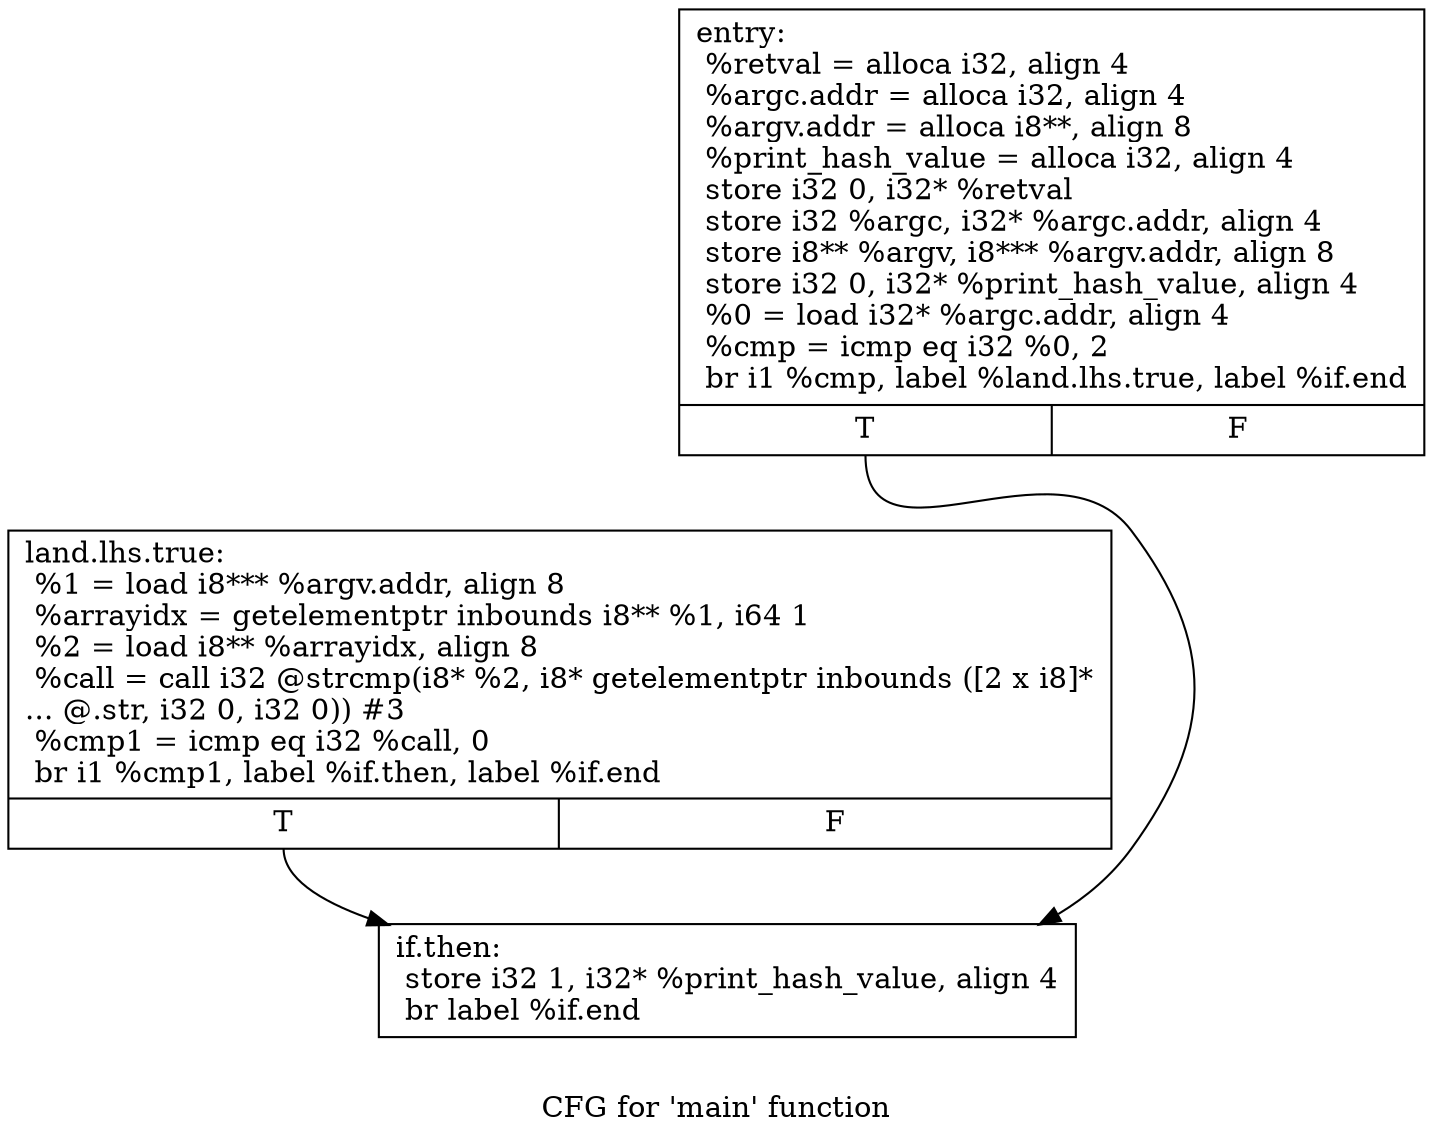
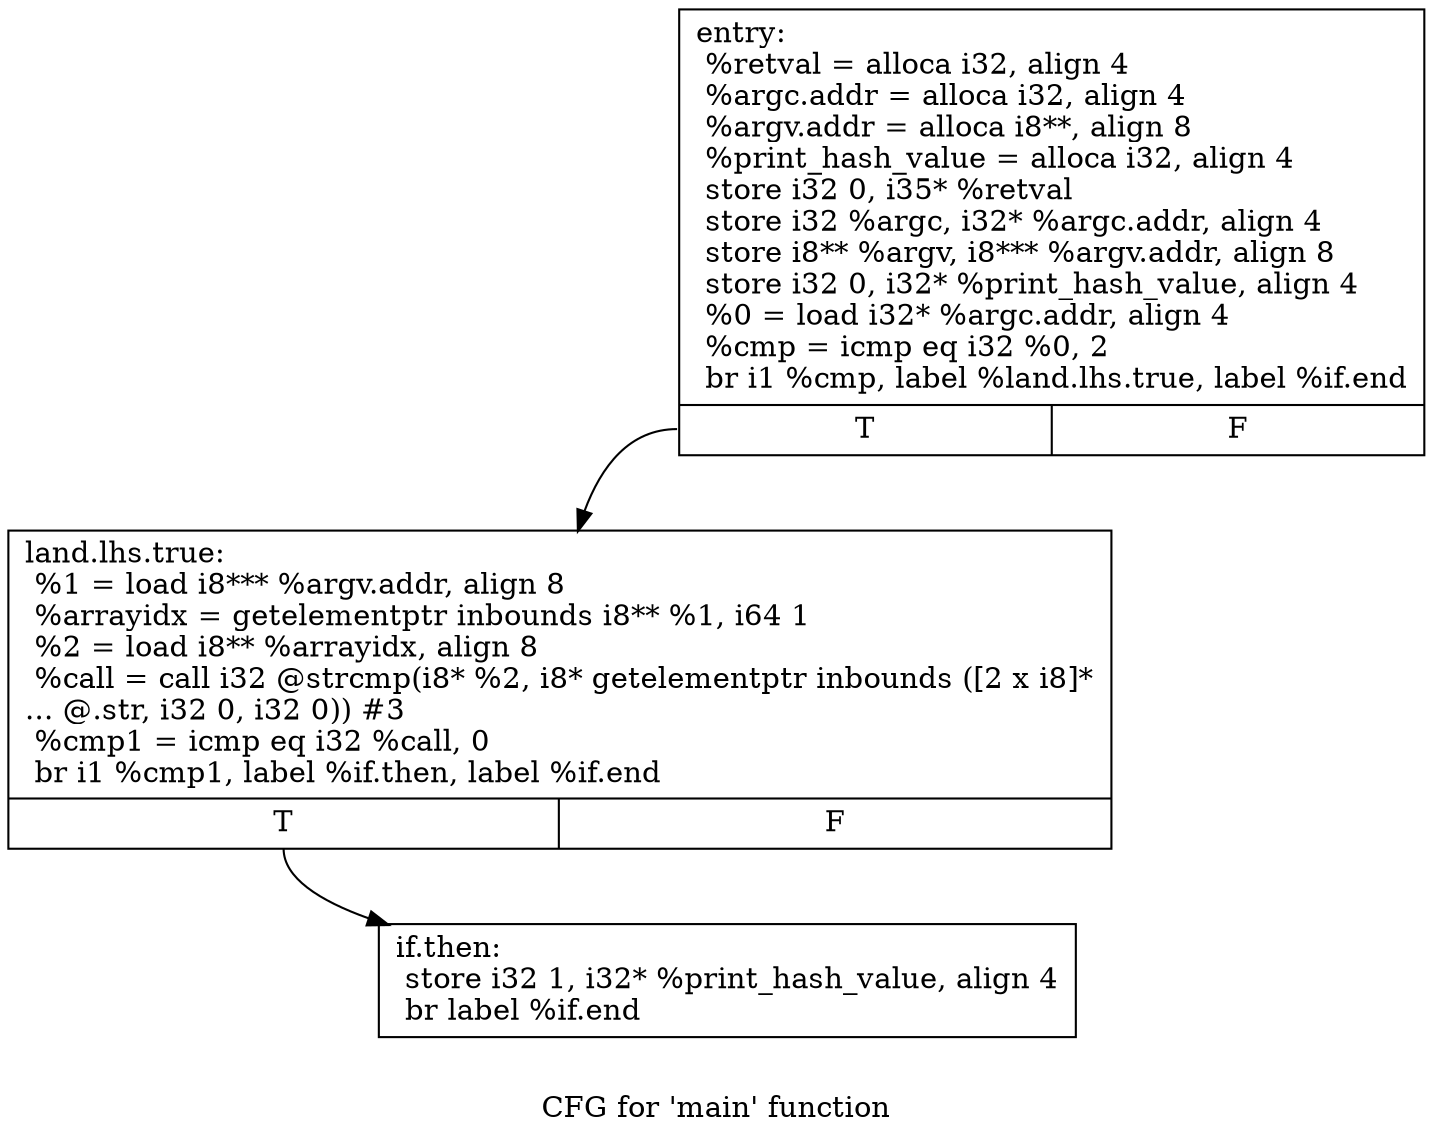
  digraph {
    label="CFG for 'main' function"
    node [shape=record]
    edge [tailport=s0]
-   n1 [label="{entry:\l  %retval = alloca i32, align 4\l  %argc.addr = alloca i32, align 4\l  %argv.addr = alloca i8**, align 8\l  %print_hash_value = alloca i32, align 4\l  store i32 0, i32* %retval\l  store i32 %argc, i32* %argc.addr, align 4\l  store i8** %argv, i8*** %argv.addr, align 8\l  store i32 0, i32* %print_hash_value, align 4\l  %0 = load i32* %argc.addr, align 4\l  %cmp = icmp eq i32 %0, 2\l  br i1 %cmp, label %land.lhs.true, label %if.end\l|{<s0>T|<s1>F}}"]
+   n1 [label="{entry:\l  %retval = alloca i32, align 4\l  %argc.addr = alloca i32, align 4\l  %argv.addr = alloca i8**, align 8\l  %print_hash_value = alloca i32, align 4\l  store i32 0, i35* %retval\l  store i32 %argc, i32* %argc.addr, align 4\l  store i8** %argv, i8*** %argv.addr, align 8\l  store i32 0, i32* %print_hash_value, align 4\l  %0 = load i32* %argc.addr, align 4\l  %cmp = icmp eq i32 %0, 2\l  br i1 %cmp, label %land.lhs.true, label %if.end\l|{<s0>T|<s1>F}}"]
    n2 [label="{land.lhs.true:                                    \l  %1 = load i8*** %argv.addr, align 8\l  %arrayidx = getelementptr inbounds i8** %1, i64 1\l  %2 = load i8** %arrayidx, align 8\l  %call = call i32 @strcmp(i8* %2, i8* getelementptr inbounds ([2 x i8]*\l... @.str, i32 0, i32 0)) #3\l  %cmp1 = icmp eq i32 %call, 0\l  br i1 %cmp1, label %if.then, label %if.end\l|{<s0>T|<s1>F}}"]
    n3 [label="{if.then:                                          \l  store i32 1, i32* %print_hash_value, align 4\l  br label %if.end\l}"]
-   n1 -> n3
+   n1 -> n2
    n2 -> n3
  }
